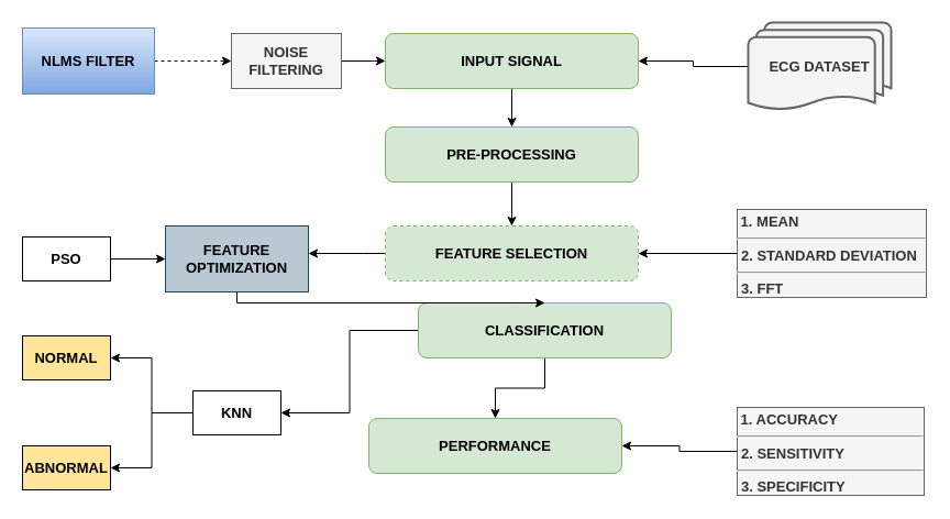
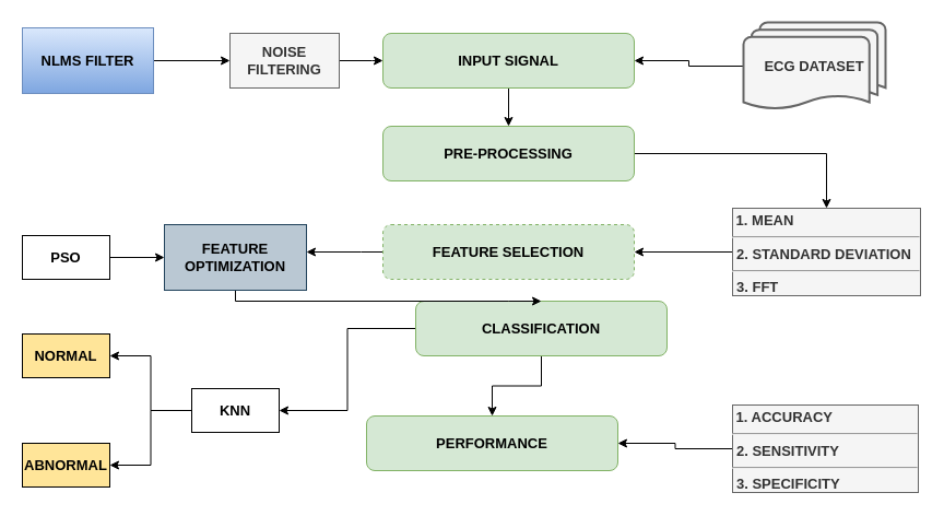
  <mxCell id="0" />
  <mxCell id="1" parent="0" />
  <mxCell id="2" style="edgeStyle=orthogonalEdgeStyle;rounded=0;orthogonalLoop=1;jettySize=auto;html=1;entryX=0.5;entryY=0;entryDx=0;entryDy=0;fontStyle=1;fontSize=13;" parent="1" source="3" target="5" edge="1"><mxGeometry relative="1" as="geometry" /></mxCell>
  <mxCell id="3" value="INPUT SIGNAL" style="rounded=1;whiteSpace=wrap;html=1;fontStyle=1;fontSize=13;fillColor=#d5e8d4;strokeColor=#82b366;" parent="1" vertex="1"><mxGeometry x="350" y="30" width="230" height="50" as="geometry" /></mxCell>
- <mxCell id="4" style="edgeStyle=orthogonalEdgeStyle;rounded=0;orthogonalLoop=1;jettySize=auto;html=1;entryX=0.5;entryY=0;entryDx=0;entryDy=0;fontStyle=1;fontSize=13;" parent="1" source="5" target="7" edge="1"><mxGeometry relative="1" as="geometry" /></mxCell>
+ <mxCell id="4" style="edgeStyle=orthogonalEdgeStyle;rounded=0;orthogonalLoop=1;jettySize=auto;html=1;fontStyle=1;fontSize=13;" parent="1" source="5" target="15" edge="1"><mxGeometry relative="1" as="geometry" /></mxCell>
  <mxCell id="5" value="PRE-PROCESSING" style="rounded=1;whiteSpace=wrap;html=1;fontStyle=1;fontSize=13;fillColor=#d5e8d4;strokeColor=#82b366;" parent="1" vertex="1"><mxGeometry x="350" y="115" width="230" height="50" as="geometry" /></mxCell>
  <mxCell id="6" style="edgeStyle=orthogonalEdgeStyle;rounded=0;orthogonalLoop=1;jettySize=auto;html=1;exitX=0;exitY=0.5;exitDx=0;exitDy=0;fontStyle=1;fontSize=13;" parent="1" source="7" edge="1"><mxGeometry relative="1" as="geometry"><mxPoint x="280" y="230" as="targetPoint" /><Array as="points"><mxPoint x="330" y="230" /><mxPoint x="330" y="230" /></Array></mxGeometry></mxCell>
  <mxCell id="7" value="FEATURE SELECTION" style="rounded=1;whiteSpace=wrap;html=1;fontStyle=1;fontSize=13;fillColor=#d5e8d4;strokeColor=#82b366;dashed=1;" parent="1" vertex="1"><mxGeometry x="350" y="205" width="230" height="50" as="geometry" /></mxCell>
  <mxCell id="8" style="edgeStyle=orthogonalEdgeStyle;rounded=0;orthogonalLoop=1;jettySize=auto;html=1;exitX=0.5;exitY=1;exitDx=0;exitDy=0;fontStyle=1;fontSize=13;" parent="1" source="10" target="11" edge="1"><mxGeometry relative="1" as="geometry" /></mxCell>
  <mxCell id="9" style="edgeStyle=orthogonalEdgeStyle;rounded=0;orthogonalLoop=1;jettySize=auto;html=1;exitX=0;exitY=0.5;exitDx=0;exitDy=0;entryX=1;entryY=0.5;entryDx=0;entryDy=0;fontStyle=1;fontSize=13;" parent="1" source="10" target="26" edge="1"><mxGeometry relative="1" as="geometry" /></mxCell>
  <mxCell id="10" value="CLASSIFICATION" style="rounded=1;whiteSpace=wrap;html=1;fontStyle=1;fontSize=13;fillColor=#d5e8d4;strokeColor=#82b366;" parent="1" vertex="1"><mxGeometry x="380" y="275" width="230" height="50" as="geometry" /></mxCell>
  <mxCell id="11" value="PERFORMANCE" style="rounded=1;whiteSpace=wrap;html=1;fontStyle=1;fontSize=13;fillColor=#d5e8d4;strokeColor=#82b366;" parent="1" vertex="1"><mxGeometry x="335" y="380" width="230" height="50" as="geometry" /></mxCell>
  <mxCell id="12" style="edgeStyle=orthogonalEdgeStyle;rounded=0;orthogonalLoop=1;jettySize=auto;html=1;exitX=0;exitY=0.5;exitDx=0;exitDy=0;exitPerimeter=0;entryX=1;entryY=0.5;entryDx=0;entryDy=0;fontStyle=1;fontSize=13;" parent="1" source="13" target="3" edge="1"><mxGeometry relative="1" as="geometry" /></mxCell>
  <mxCell id="13" value="ECG DATASET" style="strokeWidth=2;html=1;shape=mxgraph.flowchart.multi-document;whiteSpace=wrap;fontStyle=1;fontSize=13;fillColor=#f5f5f5;strokeColor=#666666;fontColor=#333333;" parent="1" vertex="1"><mxGeometry x="680" y="20" width="130" height="80" as="geometry" /></mxCell>
  <mxCell id="14" style="edgeStyle=orthogonalEdgeStyle;rounded=0;orthogonalLoop=1;jettySize=auto;html=1;exitX=0;exitY=0.5;exitDx=0;exitDy=0;entryX=1;entryY=0.5;entryDx=0;entryDy=0;fontStyle=1;fontSize=13;" parent="1" source="15" target="7" edge="1"><mxGeometry relative="1" as="geometry" /></mxCell>
  <mxCell id="15" value="&lt;p style=&quot;margin: 4px 0px 0px ; font-size: 13px&quot;&gt;&lt;span style=&quot;font-size: 13px&quot;&gt;&amp;nbsp;1. MEAN&lt;/span&gt;&lt;/p&gt;&lt;hr style=&quot;font-size: 13px&quot;&gt;&lt;p style=&quot;margin: 0px 0px 0px 4px ; font-size: 13px&quot;&gt;2. STANDARD DEVIATION&lt;/p&gt;&lt;hr style=&quot;font-size: 13px&quot;&gt;&lt;p style=&quot;margin: 0px 0px 0px 4px ; font-size: 13px&quot;&gt;3. FFT&lt;/p&gt;" style="verticalAlign=top;align=left;overflow=fill;fontSize=13;fontFamily=Helvetica;html=1;fontStyle=1;fillColor=#f5f5f5;strokeColor=#666666;fontColor=#333333;" parent="1" vertex="1"><mxGeometry x="670" y="190" width="172" height="80" as="geometry" /></mxCell>
  <mxCell id="16" style="edgeStyle=orthogonalEdgeStyle;rounded=0;orthogonalLoop=1;jettySize=auto;html=1;exitX=1;exitY=0.5;exitDx=0;exitDy=0;fontStyle=1;fontSize=13;" parent="1" source="17" edge="1"><mxGeometry relative="1" as="geometry"><mxPoint x="350" y="55" as="targetPoint" /><Array as="points"><mxPoint x="340" y="55" /><mxPoint x="340" y="55" /></Array></mxGeometry></mxCell>
  <mxCell id="17" value="NOISE FILTERING" style="whiteSpace=wrap;html=1;align=center;fontStyle=1;fontSize=13;fillColor=#f5f5f5;strokeColor=#666666;fontColor=#333333;" parent="1" vertex="1"><mxGeometry x="210" y="30" width="100" height="50" as="geometry" /></mxCell>
  <mxCell id="18" style="edgeStyle=orthogonalEdgeStyle;rounded=0;orthogonalLoop=1;jettySize=auto;html=1;entryX=0.5;entryY=0;entryDx=0;entryDy=0;fontStyle=1;fontSize=13;" parent="1" source="19" target="10" edge="1"><mxGeometry relative="1" as="geometry"><mxPoint x="410" y="285" as="targetPoint" /><Array as="points"><mxPoint x="215" y="275" /><mxPoint x="465" y="275" /></Array></mxGeometry></mxCell>
  <mxCell id="19" value="FEATURE OPTIMIZATION" style="whiteSpace=wrap;html=1;align=center;fontStyle=1;fontSize=13;fillColor=#bac8d3;strokeColor=#23445d;" parent="1" vertex="1"><mxGeometry x="150" y="205" width="130" height="60" as="geometry" /></mxCell>
- <mxCell id="20" style="edgeStyle=orthogonalEdgeStyle;rounded=0;orthogonalLoop=1;jettySize=auto;html=1;entryX=0;entryY=0.5;entryDx=0;entryDy=0;fontStyle=1;fontSize=13;dashed=1;" parent="1" source="21" target="17" edge="1"><mxGeometry relative="1" as="geometry"><mxPoint x="200" y="65" as="targetPoint" /></mxGeometry></mxCell>
+ <mxCell id="20" style="edgeStyle=orthogonalEdgeStyle;rounded=0;orthogonalLoop=1;jettySize=auto;html=1;entryX=0;entryY=0.5;entryDx=0;entryDy=0;fontStyle=1;fontSize=13;" parent="1" source="21" target="17" edge="1"><mxGeometry relative="1" as="geometry"><mxPoint x="200" y="65" as="targetPoint" /></mxGeometry></mxCell>
  <mxCell id="21" value="NLMS FILTER" style="rounded=0;whiteSpace=wrap;html=1;fontStyle=1;fontSize=13;fillColor=#dae8fc;strokeColor=#6c8ebf;gradientColor=#7ea6e0;" parent="1" vertex="1"><mxGeometry x="20" y="25" width="120" height="60" as="geometry" /></mxCell>
  <mxCell id="22" style="edgeStyle=orthogonalEdgeStyle;rounded=0;orthogonalLoop=1;jettySize=auto;html=1;entryX=0;entryY=0.5;entryDx=0;entryDy=0;fontStyle=1;fontSize=13;" parent="1" source="23" target="19" edge="1"><mxGeometry relative="1" as="geometry" /></mxCell>
  <mxCell id="23" value="PSO" style="rounded=0;whiteSpace=wrap;html=1;fontStyle=1;fontSize=13;" parent="1" vertex="1"><mxGeometry x="20" y="215" width="80" height="40" as="geometry" /></mxCell>
  <mxCell id="24" style="edgeStyle=orthogonalEdgeStyle;rounded=0;orthogonalLoop=1;jettySize=auto;html=1;exitX=0;exitY=0.5;exitDx=0;exitDy=0;entryX=1;entryY=0.5;entryDx=0;entryDy=0;fontStyle=1;fontSize=13;" parent="1" source="26" target="27" edge="1"><mxGeometry relative="1" as="geometry" /></mxCell>
  <mxCell id="25" style="edgeStyle=orthogonalEdgeStyle;rounded=0;orthogonalLoop=1;jettySize=auto;html=1;exitX=0;exitY=0.5;exitDx=0;exitDy=0;entryX=1;entryY=0.5;entryDx=0;entryDy=0;fontStyle=1;fontSize=13;" parent="1" source="26" target="28" edge="1"><mxGeometry relative="1" as="geometry" /></mxCell>
  <mxCell id="26" value="KNN" style="rounded=0;whiteSpace=wrap;html=1;fontStyle=1;fontSize=13;" parent="1" vertex="1"><mxGeometry x="175" y="355" width="80" height="40" as="geometry" /></mxCell>
  <mxCell id="27" value="NORMAL" style="rounded=0;whiteSpace=wrap;html=1;fontStyle=1;fontSize=13;fillColor=#FFE599;" parent="1" vertex="1"><mxGeometry x="20" y="305" width="80" height="40" as="geometry" /></mxCell>
  <mxCell id="28" value="ABNORMAL" style="rounded=0;whiteSpace=wrap;html=1;fontStyle=1;fontSize=13;fillColor=#FFE599;" parent="1" vertex="1"><mxGeometry x="20" y="405" width="80" height="40" as="geometry" /></mxCell>
  <mxCell id="29" style="edgeStyle=orthogonalEdgeStyle;rounded=0;orthogonalLoop=1;jettySize=auto;html=1;exitX=0;exitY=0.5;exitDx=0;exitDy=0;fontStyle=1;fontSize=13;" parent="1" source="30" target="11" edge="1"><mxGeometry relative="1" as="geometry" /></mxCell>
  <mxCell id="30" value="&lt;p style=&quot;margin: 4px 0px 0px ; font-size: 13px&quot;&gt;&lt;span style=&quot;font-size: 13px&quot;&gt;&amp;nbsp;1. ACCURACY&lt;/span&gt;&lt;/p&gt;&lt;hr style=&quot;font-size: 13px&quot;&gt;&lt;p style=&quot;margin: 0px 0px 0px 4px ; font-size: 13px&quot;&gt;2. SENSITIVITY&lt;/p&gt;&lt;hr style=&quot;font-size: 13px&quot;&gt;&lt;p style=&quot;margin: 0px 0px 0px 4px ; font-size: 13px&quot;&gt;3. SPECIFICITY&lt;/p&gt;" style="verticalAlign=top;align=left;overflow=fill;fontSize=13;fontFamily=Helvetica;html=1;fontStyle=1;fillColor=#f5f5f5;strokeColor=#666666;fontColor=#333333;" parent="1" vertex="1"><mxGeometry x="670" y="370" width="170" height="80" as="geometry" /></mxCell>
